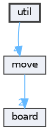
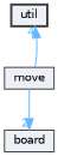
  digraph {
    compound=true
    node [color=grey25 fillcolor="#edf0f7" fontname=Helvetica fontsize=10 shape=box style=filled]
    edge [color=steelblue1 fontcolor=steelblue1 fontname=Helvetica fontsize=10 labeldistance=1.5 labelfontname=Helvetica labelfontsize=10]
    n1 [height=0.2 label=util style="filled,bold" width=0.4]
    n2 [height=0.2 label=move width=0.4]
    n3 [height=0.2 label=board width=0.4]
-   n1 -> n2 [headlabel=4]
+   n2 -> n1 [headlabel=4]
    n2 -> n3 [headlabel=2]
  }
